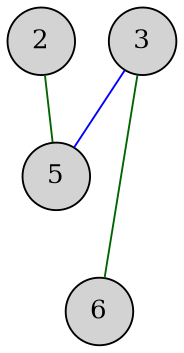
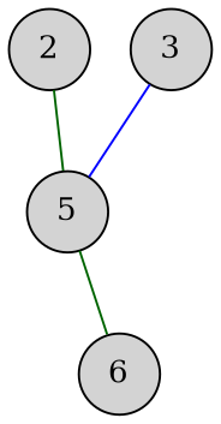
  graph {
    node [shape=circle style=filled]
    edge [color=darkgreen]
    3
    5
    6
    2
    3 -- 5 [color=blue]
-   3 -- 6
+   5 -- 6
    2 -- 5
  }
